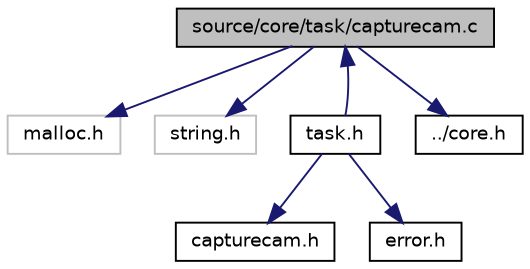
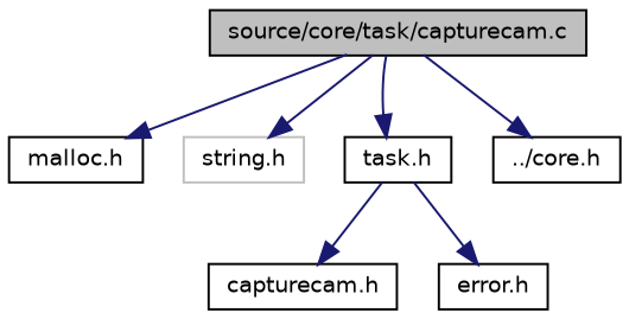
  digraph {
    node [color=black fillcolor=white fontname=Helvetica fontsize=10 shape=record style=filled]
    edge [color=midnightblue fontname=Helvetica fontsize=10 labelfontname=Helvetica labelfontsize=10 style=solid]
    n1 [fillcolor=grey75 fontcolor=black height=0.2 label="source/core/task/capturecam.c" width=0.4]
-   n2 [color=grey75 height=0.2 label="malloc.h" width=0.4]
+   n2 [height=0.2 label="malloc.h" width=0.4]
    n3 [color=grey75 height=0.2 label="string.h" width=0.4]
    n4 [height=0.2 label="task.h" width=0.4]
    n5 [height=0.2 label="../core.h" width=0.4]
    n6 [height=0.2 label="capturecam.h" width=0.4]
    n7 [height=0.2 label="error.h" width=0.4]
    n1 -> n2
    n1 -> n3
-   n4 -> n1
+   n1 -> n4
    n1 -> n5
    n4 -> n6
    n4 -> n7
  }
